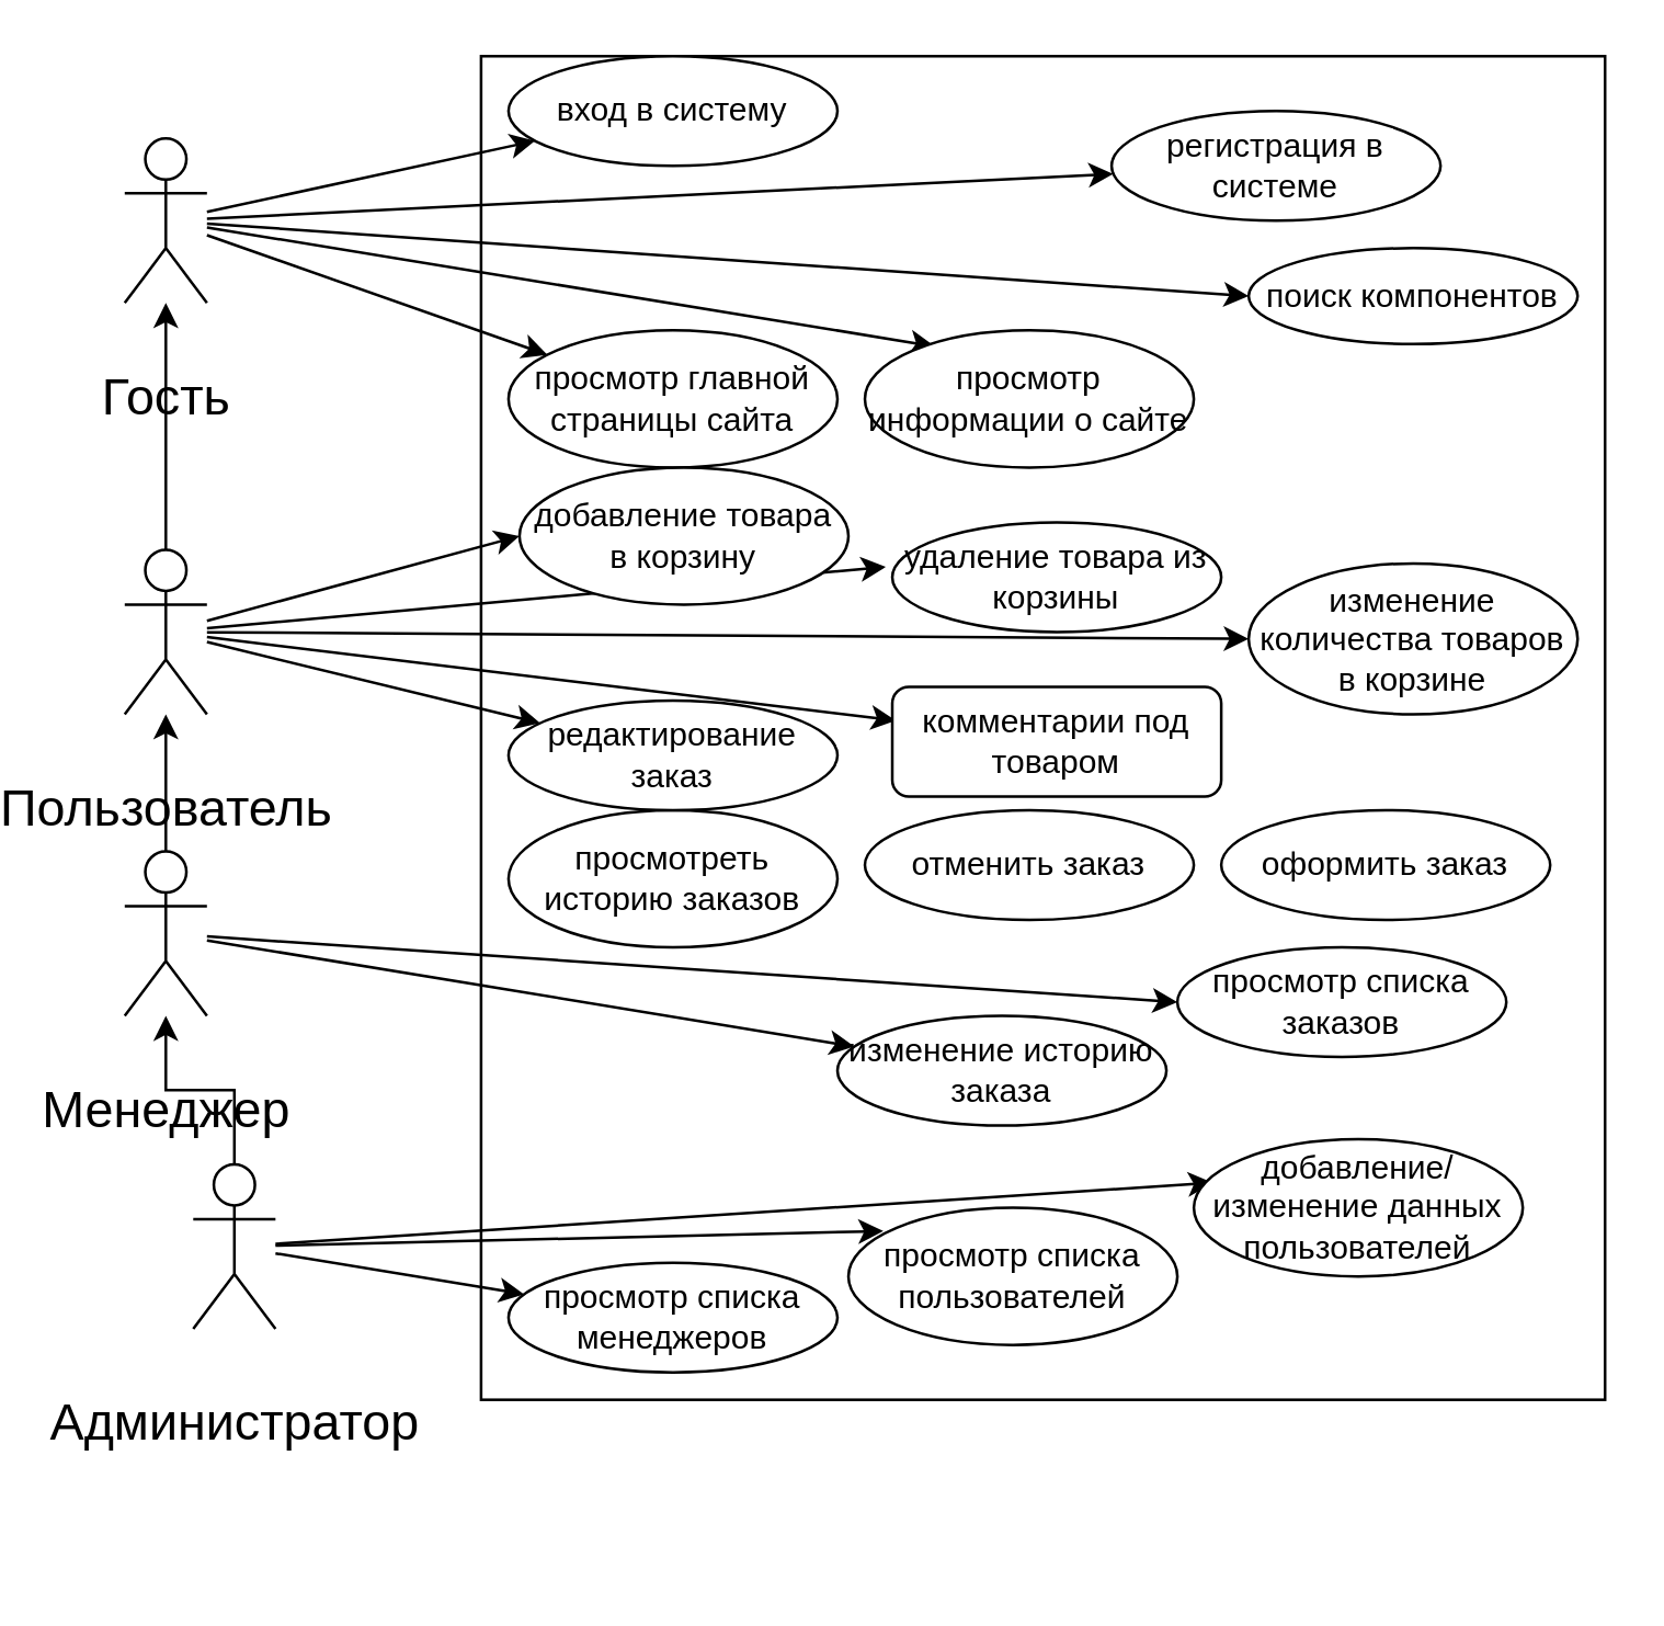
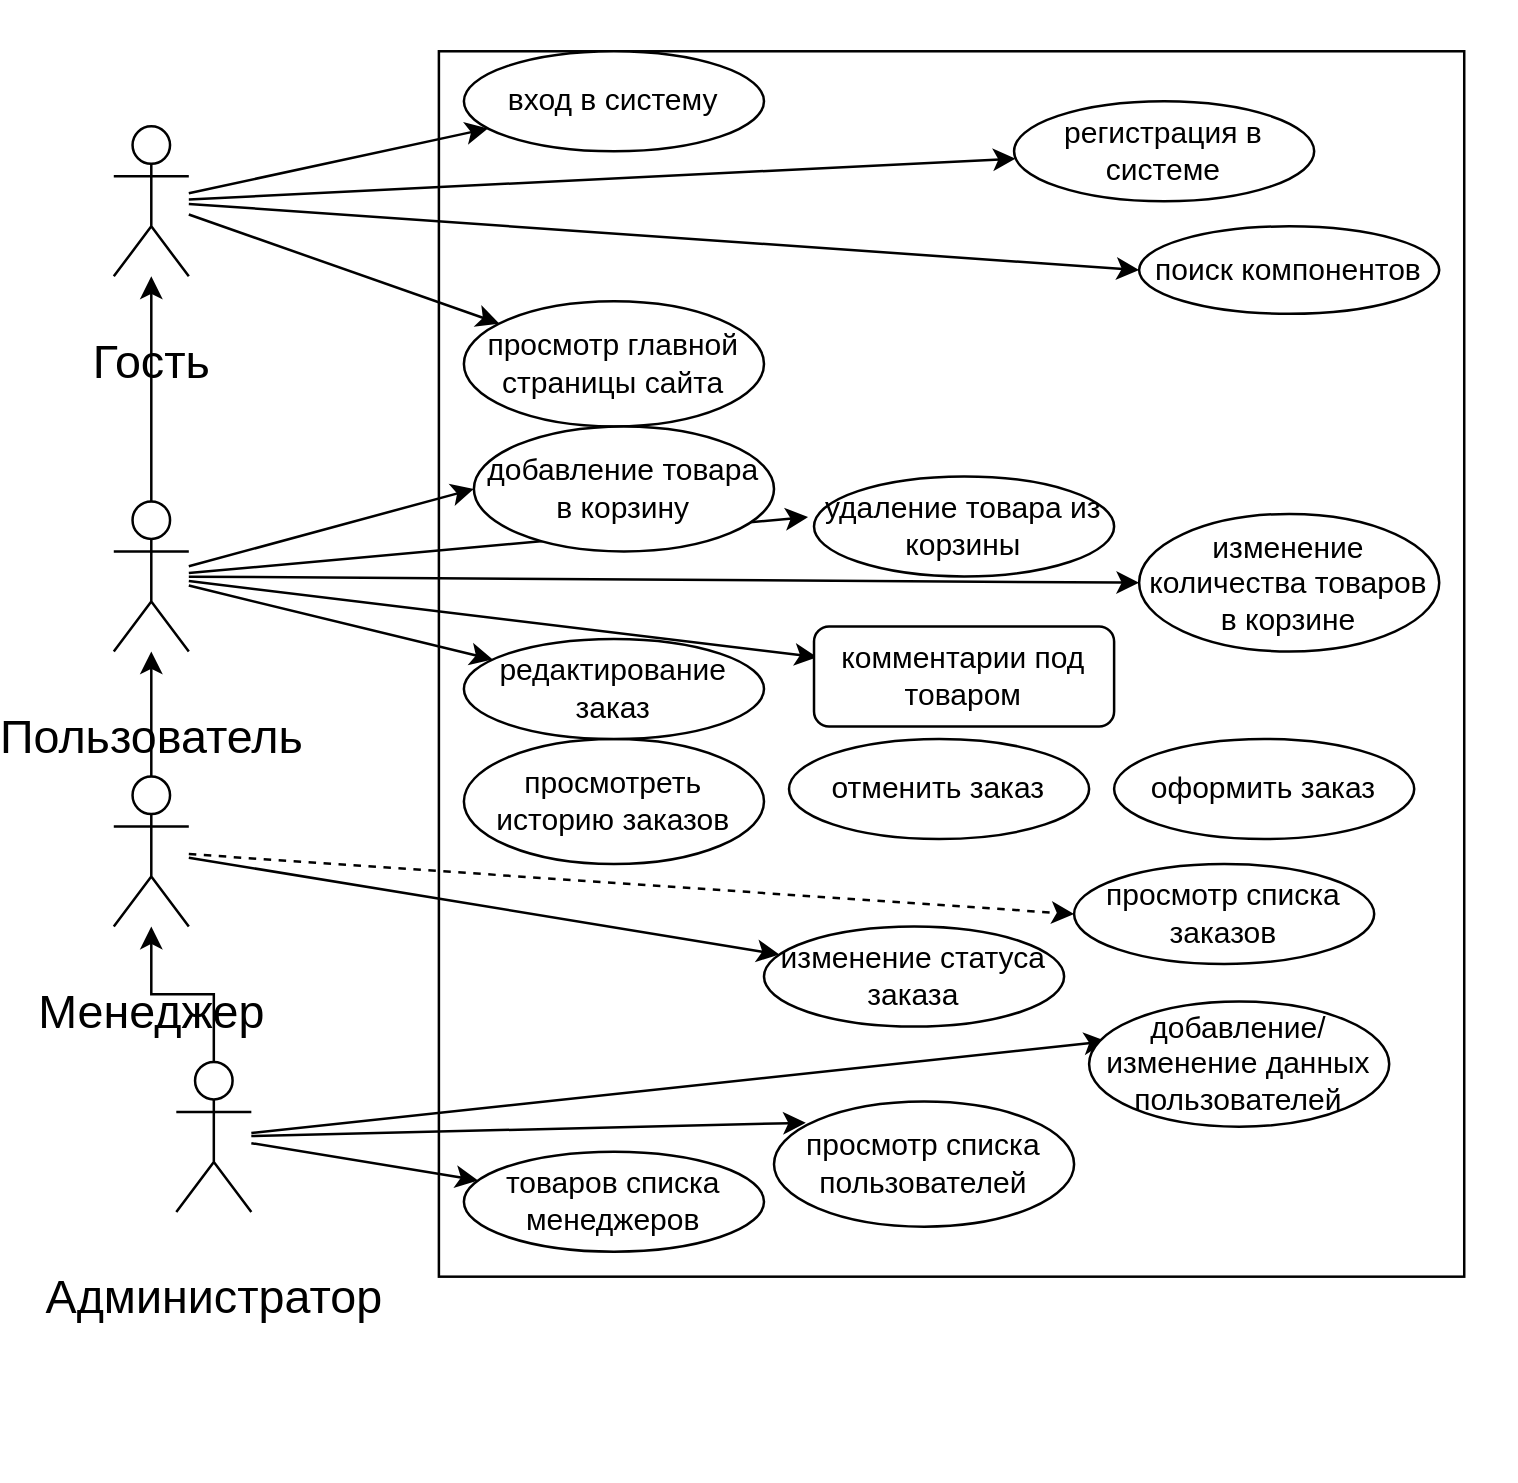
  <mxCell id="0" />
  <mxCell id="1" parent="0" />
  <mxCell id="2" value="" style="rounded=0;whiteSpace=wrap;html=1;fillColor=none;" parent="1" vertex="1"><mxGeometry x="150" y="20" width="410" height="490" as="geometry" /></mxCell>
  <mxCell id="3" style="rounded=0;orthogonalLoop=1;jettySize=auto;html=1;" parent="1" source="8" target="28" edge="1"><mxGeometry relative="1" as="geometry" /></mxCell>
  <mxCell id="4" style="rounded=0;orthogonalLoop=1;jettySize=auto;html=1;" parent="1" source="8" target="27" edge="1"><mxGeometry relative="1" as="geometry" /></mxCell>
  <mxCell id="5" style="rounded=0;orthogonalLoop=1;jettySize=auto;html=1;entryX=0;entryY=0.5;entryDx=0;entryDy=0;" parent="1" source="8" target="29" edge="1"><mxGeometry relative="1" as="geometry" /></mxCell>
- <mxCell id="6" style="rounded=0;orthogonalLoop=1;jettySize=auto;html=1;entryX=0.213;entryY=0.117;entryDx=0;entryDy=0;entryPerimeter=0;" parent="1" source="8" target="26" edge="1"><mxGeometry relative="1" as="geometry" /></mxCell>
  <mxCell id="7" style="rounded=0;orthogonalLoop=1;jettySize=auto;html=1;" parent="1" source="8" target="25" edge="1"><mxGeometry relative="1" as="geometry" /></mxCell>
  <mxCell id="8" value="&#10;&lt;span style=&quot;font-size:14.0pt;line-height:150%;&#10;font-family:&amp;quot;Times New Roman&amp;quot;,serif;mso-fareast-font-family:Calibri;mso-fareast-theme-font:&#10;minor-latin;mso-bidi-theme-font:minor-bidi;mso-ansi-language:RU;mso-fareast-language:&#10;EN-US;mso-bidi-language:AR-SA&quot;&gt;Гость&lt;/span&gt;&#10;&#10;&#10;&#10;" style="shape=umlActor;verticalLabelPosition=bottom;verticalAlign=top;html=1;outlineConnect=0;" parent="1" vertex="1"><mxGeometry x="20" y="50" width="30" height="60" as="geometry" /></mxCell>
  <mxCell id="9" style="edgeStyle=orthogonalEdgeStyle;rounded=0;orthogonalLoop=1;jettySize=auto;html=1;" parent="1" source="15" target="8" edge="1"><mxGeometry relative="1" as="geometry" /></mxCell>
  <mxCell id="10" style="rounded=0;orthogonalLoop=1;jettySize=auto;html=1;entryX=0;entryY=0.5;entryDx=0;entryDy=0;" parent="1" source="15" target="32" edge="1"><mxGeometry relative="1" as="geometry" /></mxCell>
  <mxCell id="11" style="rounded=0;orthogonalLoop=1;jettySize=auto;html=1;entryX=0;entryY=0.5;entryDx=0;entryDy=0;" parent="1" source="15" target="30" edge="1"><mxGeometry relative="1" as="geometry" /></mxCell>
  <mxCell id="12" style="rounded=0;orthogonalLoop=1;jettySize=auto;html=1;" parent="1" source="15" target="37" edge="1"><mxGeometry relative="1" as="geometry" /></mxCell>
  <mxCell id="13" style="rounded=0;orthogonalLoop=1;jettySize=auto;html=1;entryX=-0.02;entryY=0.407;entryDx=0;entryDy=0;entryPerimeter=0;" parent="1" source="15" target="31" edge="1"><mxGeometry relative="1" as="geometry" /></mxCell>
  <mxCell id="14" style="rounded=0;orthogonalLoop=1;jettySize=auto;html=1;entryX=0.011;entryY=0.307;entryDx=0;entryDy=0;entryPerimeter=0;" parent="1" source="15" target="33" edge="1"><mxGeometry relative="1" as="geometry" /></mxCell>
  <mxCell id="15" value="&#10;&lt;span style=&quot;font-size:14.0pt;line-height:150%;&#10;font-family:&amp;quot;Times New Roman&amp;quot;,serif;mso-fareast-font-family:Calibri;mso-fareast-theme-font:&#10;minor-latin;mso-bidi-theme-font:minor-bidi;mso-ansi-language:RU;mso-fareast-language:&#10;EN-US;mso-bidi-language:AR-SA&quot;&gt;Пользователь &lt;/span&gt;&#10;&#10;&#10;&#10;" style="shape=umlActor;verticalLabelPosition=bottom;verticalAlign=top;html=1;outlineConnect=0;" parent="1" vertex="1"><mxGeometry x="20" y="200" width="30" height="60" as="geometry" /></mxCell>
- <mxCell id="16" style="rounded=0;orthogonalLoop=1;jettySize=auto;html=1;entryX=0;entryY=0.5;entryDx=0;entryDy=0;" parent="1" source="19" target="38" edge="1"><mxGeometry relative="1" as="geometry"><mxPoint x="187.574" y="399.998" as="targetPoint" /></mxGeometry></mxCell>
+ <mxCell id="16" style="rounded=0;orthogonalLoop=1;jettySize=auto;html=1;entryX=0;entryY=0.5;entryDx=0;entryDy=0;dashed=1;" parent="1" source="19" target="38" edge="1"><mxGeometry relative="1" as="geometry"><mxPoint x="187.574" y="399.998" as="targetPoint" /></mxGeometry></mxCell>
  <mxCell id="17" style="rounded=0;orthogonalLoop=1;jettySize=auto;html=1;" parent="1" source="19" target="39" edge="1"><mxGeometry relative="1" as="geometry"><mxPoint x="412.4" y="407.14" as="targetPoint" /></mxGeometry></mxCell>
  <mxCell id="18" style="edgeStyle=orthogonalEdgeStyle;rounded=0;orthogonalLoop=1;jettySize=auto;html=1;" parent="1" source="19" target="15" edge="1"><mxGeometry relative="1" as="geometry" /></mxCell>
  <mxCell id="19" value="&#10;&lt;span style=&quot;font-size:14.0pt;line-height:150%;&#10;font-family:&amp;quot;Times New Roman&amp;quot;,serif;mso-fareast-font-family:Calibri;mso-fareast-theme-font:&#10;minor-latin;mso-bidi-theme-font:minor-bidi;mso-ansi-language:RU;mso-fareast-language:&#10;EN-US;mso-bidi-language:AR-SA&quot;&gt;Менеджер&lt;/span&gt;&#10;&#10;&#10;&#10;" style="shape=umlActor;verticalLabelPosition=bottom;verticalAlign=top;html=1;outlineConnect=0;" parent="1" vertex="1"><mxGeometry x="20" y="310" width="30" height="60" as="geometry" /></mxCell>
  <mxCell id="20" style="rounded=0;orthogonalLoop=1;jettySize=auto;html=1;" parent="1" source="24" target="41" edge="1"><mxGeometry relative="1" as="geometry" /></mxCell>
  <mxCell id="21" style="rounded=0;orthogonalLoop=1;jettySize=auto;html=1;entryX=0.106;entryY=0.169;entryDx=0;entryDy=0;entryPerimeter=0;" parent="1" source="24" target="40" edge="1"><mxGeometry relative="1" as="geometry" /></mxCell>
  <mxCell id="22" style="rounded=0;orthogonalLoop=1;jettySize=auto;html=1;entryX=0.058;entryY=0.317;entryDx=0;entryDy=0;entryPerimeter=0;" parent="1" source="24" target="42" edge="1"><mxGeometry relative="1" as="geometry" /></mxCell>
  <mxCell id="23" style="edgeStyle=orthogonalEdgeStyle;rounded=0;orthogonalLoop=1;jettySize=auto;html=1;" parent="1" source="24" target="19" edge="1"><mxGeometry relative="1" as="geometry" /></mxCell>
  <mxCell id="24" value="&#10;&lt;span style=&quot;font-size:14.0pt;line-height:150%;&#10;font-family:&amp;quot;Times New Roman&amp;quot;,serif;mso-fareast-font-family:Calibri;mso-fareast-theme-font:&#10;minor-latin;mso-bidi-theme-font:minor-bidi;mso-ansi-language:RU;mso-fareast-language:&#10;EN-US;mso-bidi-language:AR-SA&quot;&gt;Администратор&lt;/span&gt;&#10;&#10;&#10;&#10;" style="shape=umlActor;verticalLabelPosition=bottom;verticalAlign=top;html=1;outlineConnect=0;" parent="1" vertex="1"><mxGeometry x="45" y="424.14" width="30" height="60" as="geometry" /></mxCell>
  <mxCell id="25" value="просмотр главной страницы сайта" style="ellipse;whiteSpace=wrap;html=1;" parent="1" vertex="1"><mxGeometry x="160" y="120" width="120" height="50" as="geometry" /></mxCell>
- <mxCell id="26" value="просмотр информации о сайте" style="ellipse;whiteSpace=wrap;html=1;" parent="1" vertex="1"><mxGeometry x="290" y="120" width="120" height="50" as="geometry" /></mxCell>
  <mxCell id="27" value="регистрация в системе" style="ellipse;whiteSpace=wrap;html=1;" parent="1" vertex="1"><mxGeometry x="380" y="40" width="120" height="40" as="geometry" /></mxCell>
  <mxCell id="28" value="вход в систему" style="ellipse;whiteSpace=wrap;html=1;" parent="1" vertex="1"><mxGeometry x="160" y="20" width="120" height="40" as="geometry" /></mxCell>
  <mxCell id="29" value="поиск компонентов" style="ellipse;whiteSpace=wrap;html=1;" parent="1" vertex="1"><mxGeometry x="430" y="90" width="120" height="35" as="geometry" /></mxCell>
  <mxCell id="30" value="добавление товара в корзину" style="ellipse;whiteSpace=wrap;html=1;" parent="1" vertex="1"><mxGeometry x="164" y="170" width="120" height="50" as="geometry" /></mxCell>
  <mxCell id="31" value="удаление товара из корзины" style="ellipse;whiteSpace=wrap;html=1;" parent="1" vertex="1"><mxGeometry x="300" y="190" width="120" height="40" as="geometry" /></mxCell>
  <mxCell id="32" value="изменение количества товаров в корзине" style="ellipse;whiteSpace=wrap;html=1;" parent="1" vertex="1"><mxGeometry x="430" y="205" width="120" height="55" as="geometry" /></mxCell>
  <mxCell id="33" value="комментарии под товаром" style="whiteSpace=wrap;html=1;rounded=1;" parent="1" vertex="1"><mxGeometry x="300" y="250" width="120" height="40" as="geometry" /></mxCell>
  <mxCell id="34" value="оформить заказ" style="ellipse;whiteSpace=wrap;html=1;" parent="1" vertex="1"><mxGeometry x="420" y="295" width="120" height="40" as="geometry" /></mxCell>
  <mxCell id="35" value="отменить заказ" style="ellipse;whiteSpace=wrap;html=1;" parent="1" vertex="1"><mxGeometry x="290" y="295" width="120" height="40" as="geometry" /></mxCell>
  <mxCell id="36" value="просмотреть историю заказов" style="ellipse;whiteSpace=wrap;html=1;" parent="1" vertex="1"><mxGeometry x="160" y="295" width="120" height="50" as="geometry" /></mxCell>
  <mxCell id="37" value="редактирование заказ" style="ellipse;whiteSpace=wrap;html=1;" parent="1" vertex="1"><mxGeometry x="160" y="255" width="120" height="40" as="geometry" /></mxCell>
  <mxCell id="38" value="просмотр списка заказов" style="ellipse;whiteSpace=wrap;html=1;" parent="1" vertex="1"><mxGeometry x="404" y="345" width="120" height="40" as="geometry" /></mxCell>
- <mxCell id="39" value="изменение историю заказа" style="ellipse;whiteSpace=wrap;html=1;" parent="1" vertex="1"><mxGeometry x="280" y="370" width="120" height="40" as="geometry" /></mxCell>
+ <mxCell id="39" value="изменение статуса заказа" style="ellipse;whiteSpace=wrap;html=1;" parent="1" vertex="1"><mxGeometry x="280" y="370" width="120" height="40" as="geometry" /></mxCell>
  <mxCell id="40" value="просмотр списка пользователей" style="ellipse;whiteSpace=wrap;html=1;" parent="1" vertex="1"><mxGeometry x="284" y="440" width="120" height="50" as="geometry" /></mxCell>
- <mxCell id="41" value="просмотр списка менеджеров" style="ellipse;whiteSpace=wrap;html=1;" parent="1" vertex="1"><mxGeometry x="160" y="460" width="120" height="40" as="geometry" /></mxCell>
- <mxCell id="42" value="добавление/изменение данных пользователей" style="ellipse;whiteSpace=wrap;html=1;" parent="1" vertex="1"><mxGeometry x="410" y="415" width="120" height="50" as="geometry" /></mxCell>
+ <mxCell id="41" value="товаров списка менеджеров" style="ellipse;whiteSpace=wrap;html=1;" parent="1" vertex="1"><mxGeometry x="160" y="460" width="120" height="40" as="geometry" /></mxCell>
+ <mxCell id="42" value="добавление/изменение данных пользователей" style="ellipse;whiteSpace=wrap;html=1;" parent="1" vertex="1"><mxGeometry x="410" y="400" width="120" height="50" as="geometry" /></mxCell>
